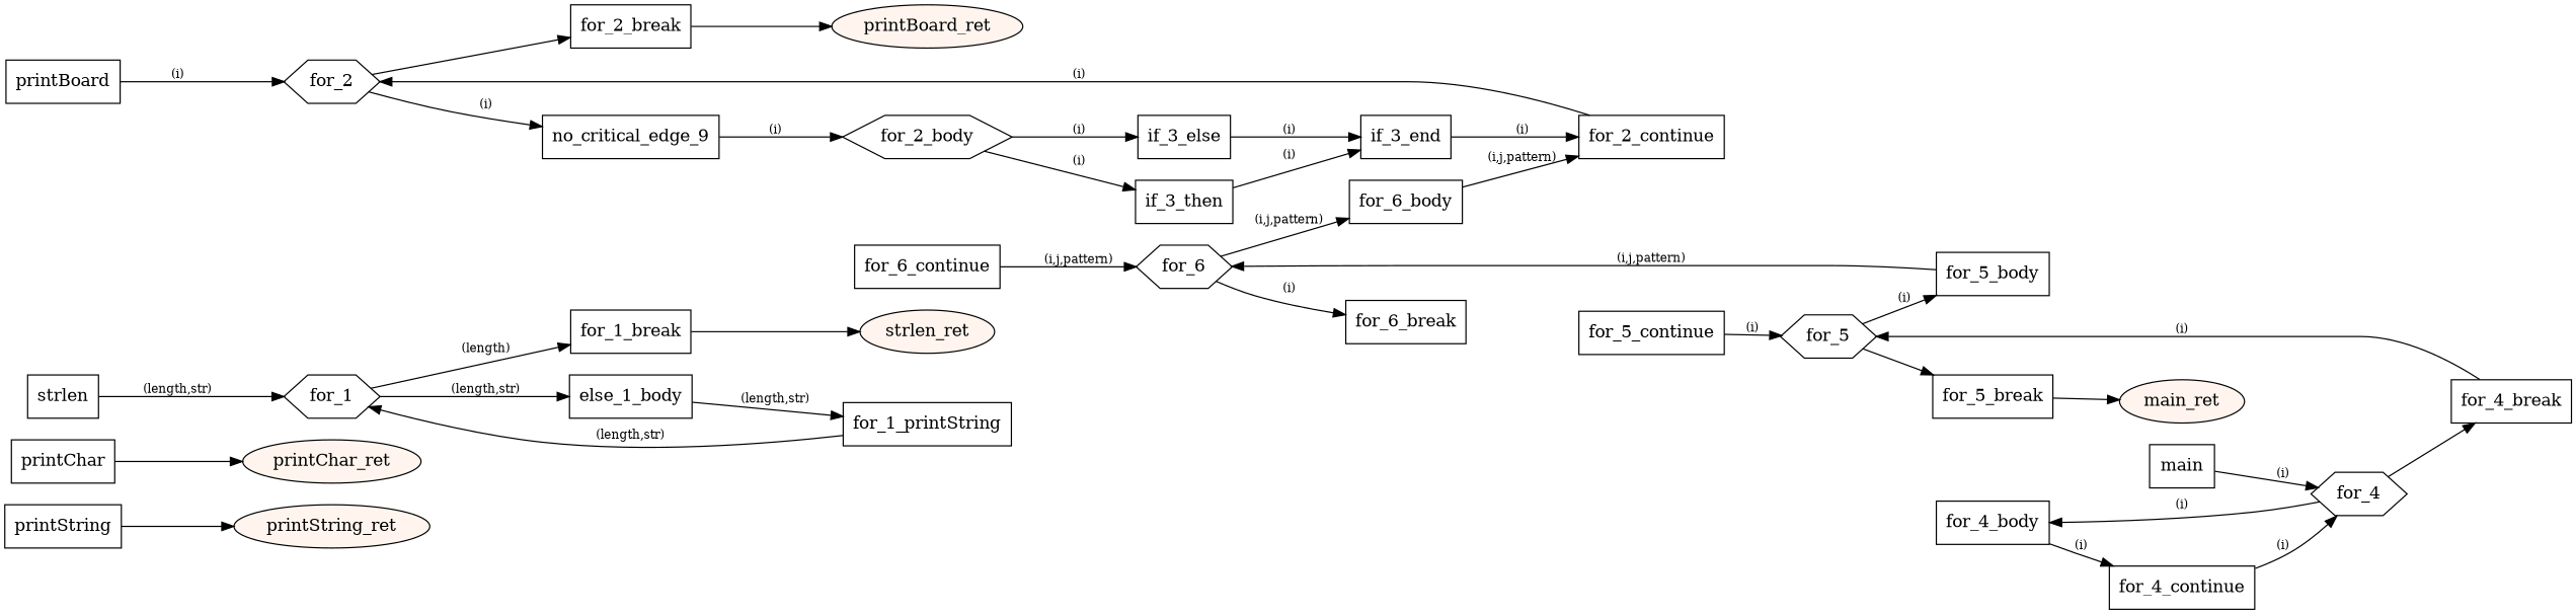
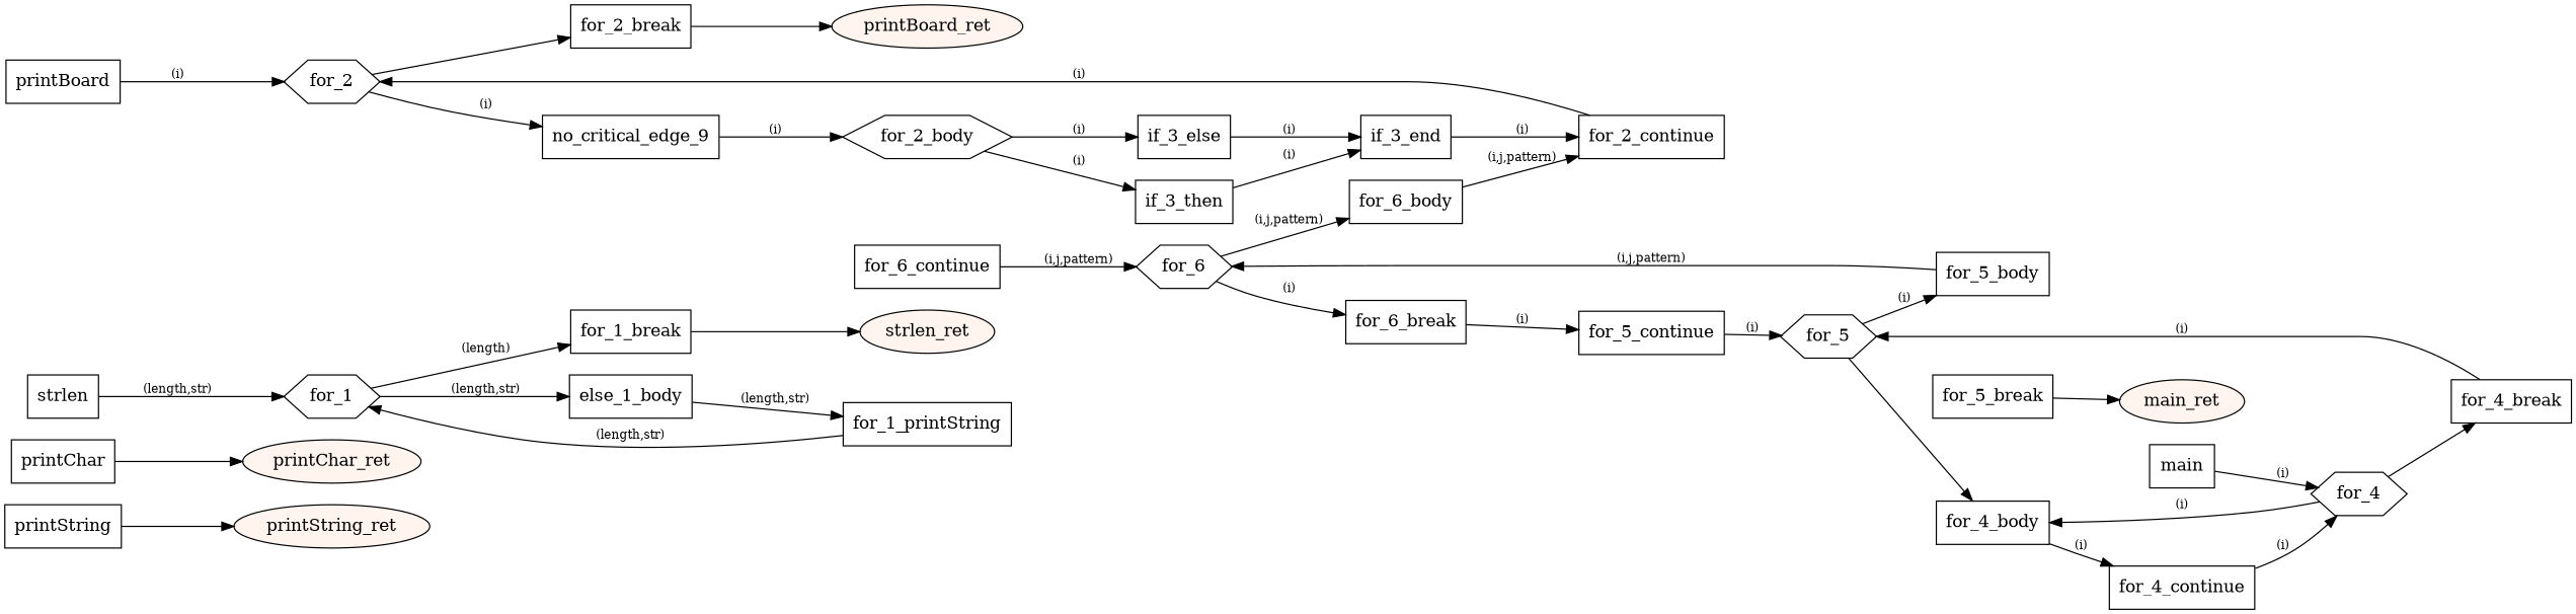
  digraph {
    rankdir=LR
    node [shape=box]
    edge [fontsize="10pt"]
    n1 [label=printString]
    n2 [fillcolor="#fff5ee" label=printString_ret shape=oval style=filled]
    n3 [label=printChar]
    n4 [fillcolor="#fff5ee" label=printChar_ret shape=oval style=filled]
    n5 [label=strlen]
    n6 [label=for_1 shape=hexagon]
    n7 [label=for_1_break]
    n8 [label=else_1_body]
    n9 [fillcolor="#fff5ee" label=strlen_ret shape=oval style=filled]
    n10 [label=for_1_printString]
    n11 [label=printBoard]
    n12 [label=for_2 shape=hexagon]
    n13 [label=for_2_break]
    n14 [label=no_critical_edge_9]
    n15 [fillcolor="#fff5ee" label=printBoard_ret shape=oval style=filled]
    n16 [label=for_2_body shape=hexagon]
    n17 [label=if_3_else]
    n18 [label=if_3_then]
    n19 [label=if_3_end]
    n20 [label=for_2_continue]
    n21 [label=main]
    n22 [label=for_4 shape=hexagon]
    n23 [label=for_4_break]
    n24 [label=for_4_body]
    n25 [label=for_5 shape=hexagon]
    n26 [label=for_4_continue]
    n27 [label=for_5_break]
    n28 [label=for_5_body]
    n29 [fillcolor="#fff5ee" label=main_ret shape=oval style=filled]
    n30 [label=for_6 shape=hexagon]
    n31 [label=for_6_break]
    n32 [label=for_6_body]
    n33 [label=for_5_continue]
    n34 [label=for_6_continue]
    subgraph sub_1 {
      n1
      n2
    }
    subgraph sub_2 {
      n3
      n4
    }
    subgraph sub_3 {
      n5
      n6
      n7
      n8
      n9
      n10
    }
    subgraph sub_4 {
      n11
      n12
      n13
      n14
      n15
      n16
      n17
      n18
      n19
      n20
    }
    subgraph sub_5 {
      n21
      n22
      n23
      n24
      n25
      n26
      n27
      n28
      n29
      n30
      n31
      n32
      n33
      n34
    }
    n1 -> n2
    n3 -> n4
    n5 -> n6 [label="(length,str)"]
    n6 -> n7 [label="(length)"]
    n6 -> n8 [label="(length,str)"]
    n7 -> n9
    n8 -> n10 [label="(length,str)"]
    n10 -> n6 [label="(length,str)"]
    n11 -> n12 [label="(i)"]
    n12 -> n13
    n12 -> n14 [label="(i)"]
    n13 -> n15
    n14 -> n16 [label="(i)"]
    n16 -> n17 [label="(i)"]
    n16 -> n18 [label="(i)"]
    n17 -> n19 [label="(i)"]
    n18 -> n19 [label="(i)"]
    n19 -> n20 [label="(i)"]
    n20 -> n12 [label="(i)"]
    n21 -> n22 [label="(i)"]
    n22 -> n23
    n22 -> n24 [label="(i)"]
    n23 -> n25 [label="(i)"]
    n24 -> n26 [label="(i)"]
-   n25 -> n27
+   n25 -> n24
    n25 -> n28 [label="(i)"]
    n26 -> n22 [label="(i)"]
    n27 -> n29
    n28 -> n30 [label="(i,j,pattern)"]
    n30 -> n31 [label="(i)"]
    n30 -> n32 [label="(i,j,pattern)"]
+   n31 -> n33 [label="(i)"]
    n32 -> n20 [label="(i,j,pattern)"]
    n33 -> n25 [label="(i)"]
    n34 -> n30 [label="(i,j,pattern)"]
  }
